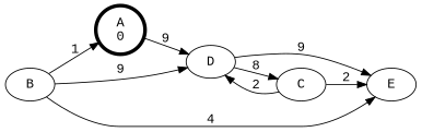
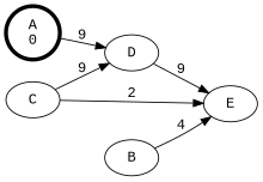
  digraph {
    fontname="Liberation Mono"
    rankdir=LR
    node [fontname="Liberation Mono"]
    edge [fontname="Liberation Mono"]
    n1 [label="A\n0" penwidth=4]
    D
    E
    C
    B
    n1 -> D [label=9]
    D -> E [label=9]
-   D -> C [label=8]
-   C -> D [label=2]
+   C -> D [label=9]
    C -> E [label=2]
-   B -> n1 [label=1]
-   B -> D [label=9]
    B -> E [label=4]
  }
